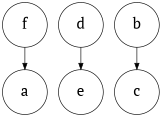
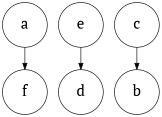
  digraph {
    fontname="PT Serif"
    node [fixedsize=true fontname="PT Serif" fontsize=24 shape=circle]
    edge [fontname="PT Serif"]
    a [height=1.0 width=1.0]
    f [height=1.0 width=1.0]
    e [height=1.0 width=1.0]
    d [height=1.0 width=1.0]
    c [height=1.0 width=1.0]
    b [height=1.0 width=1.0]
-   f -> a
-   d -> e
-   b -> c
+   a -> f
+   e -> d
+   c -> b
  }
